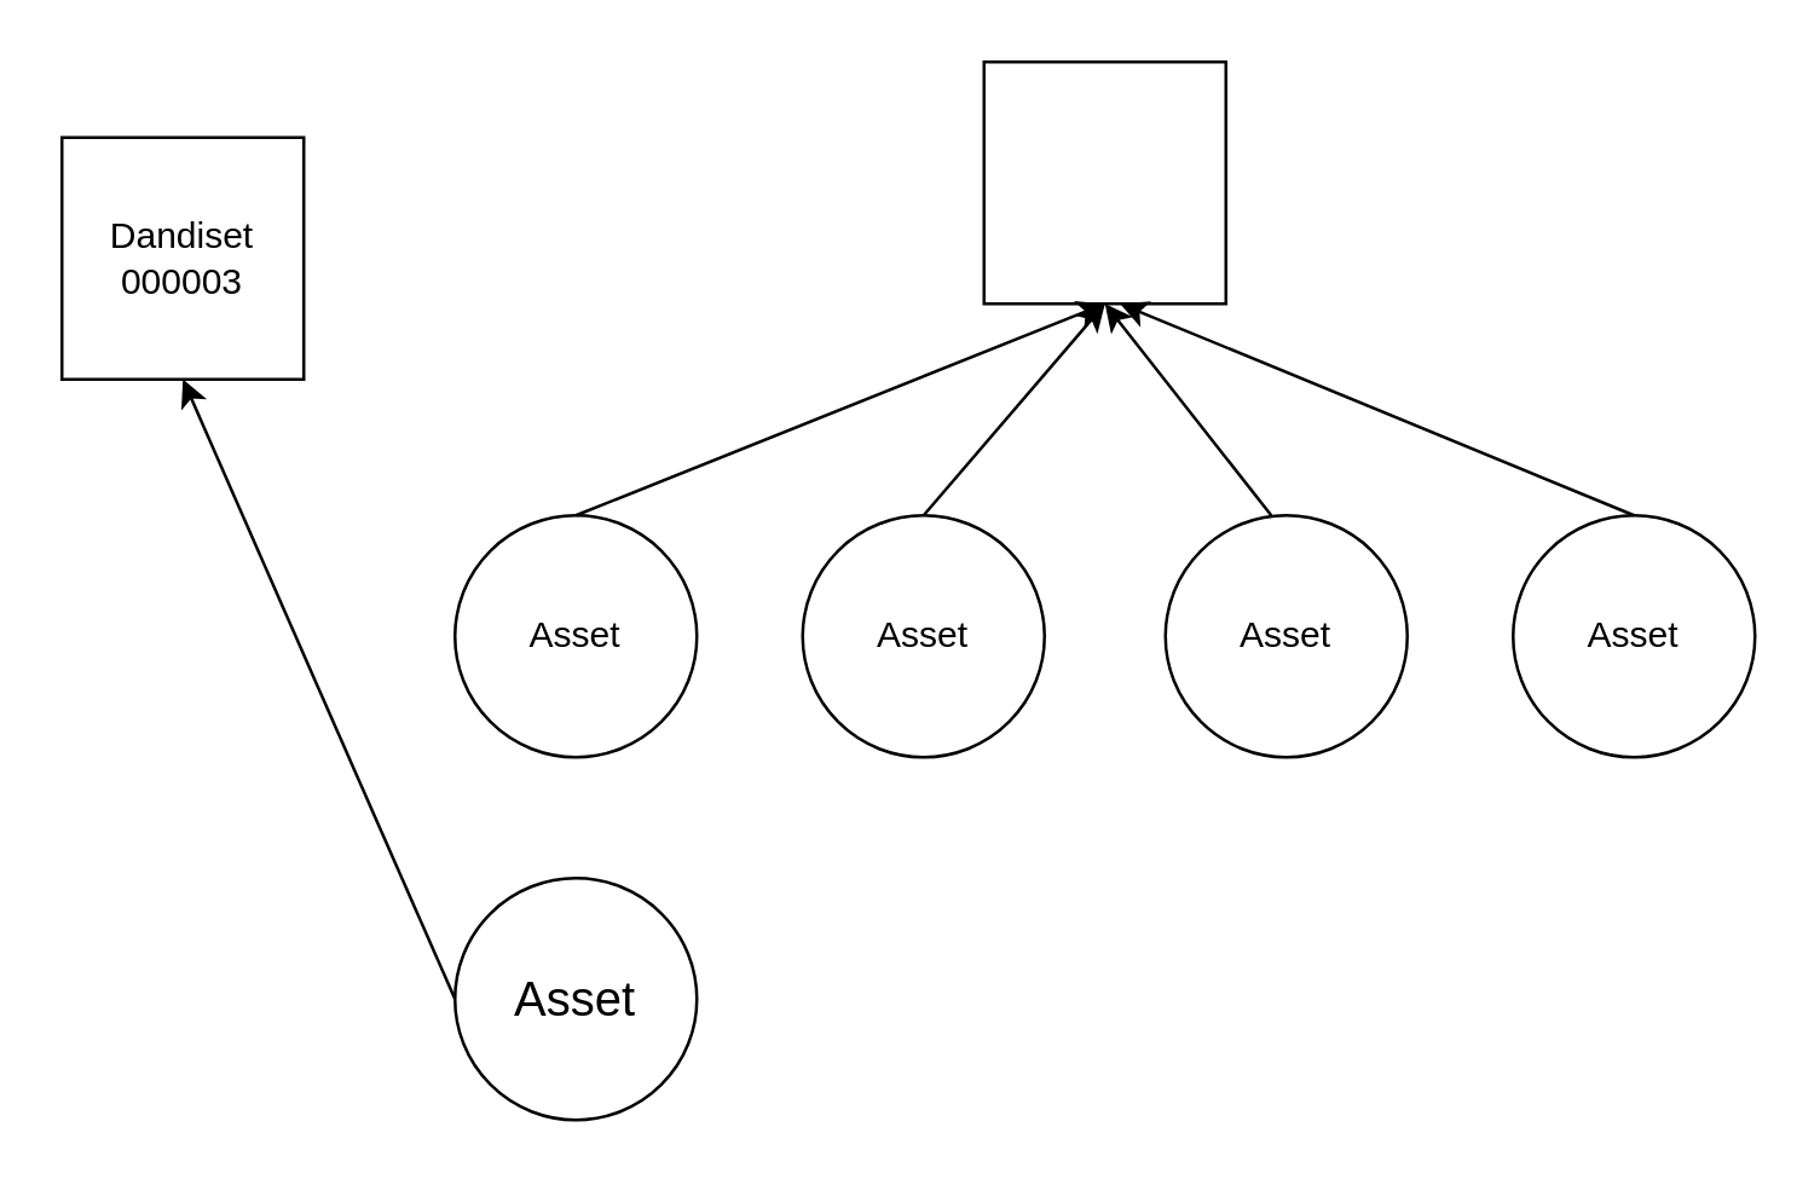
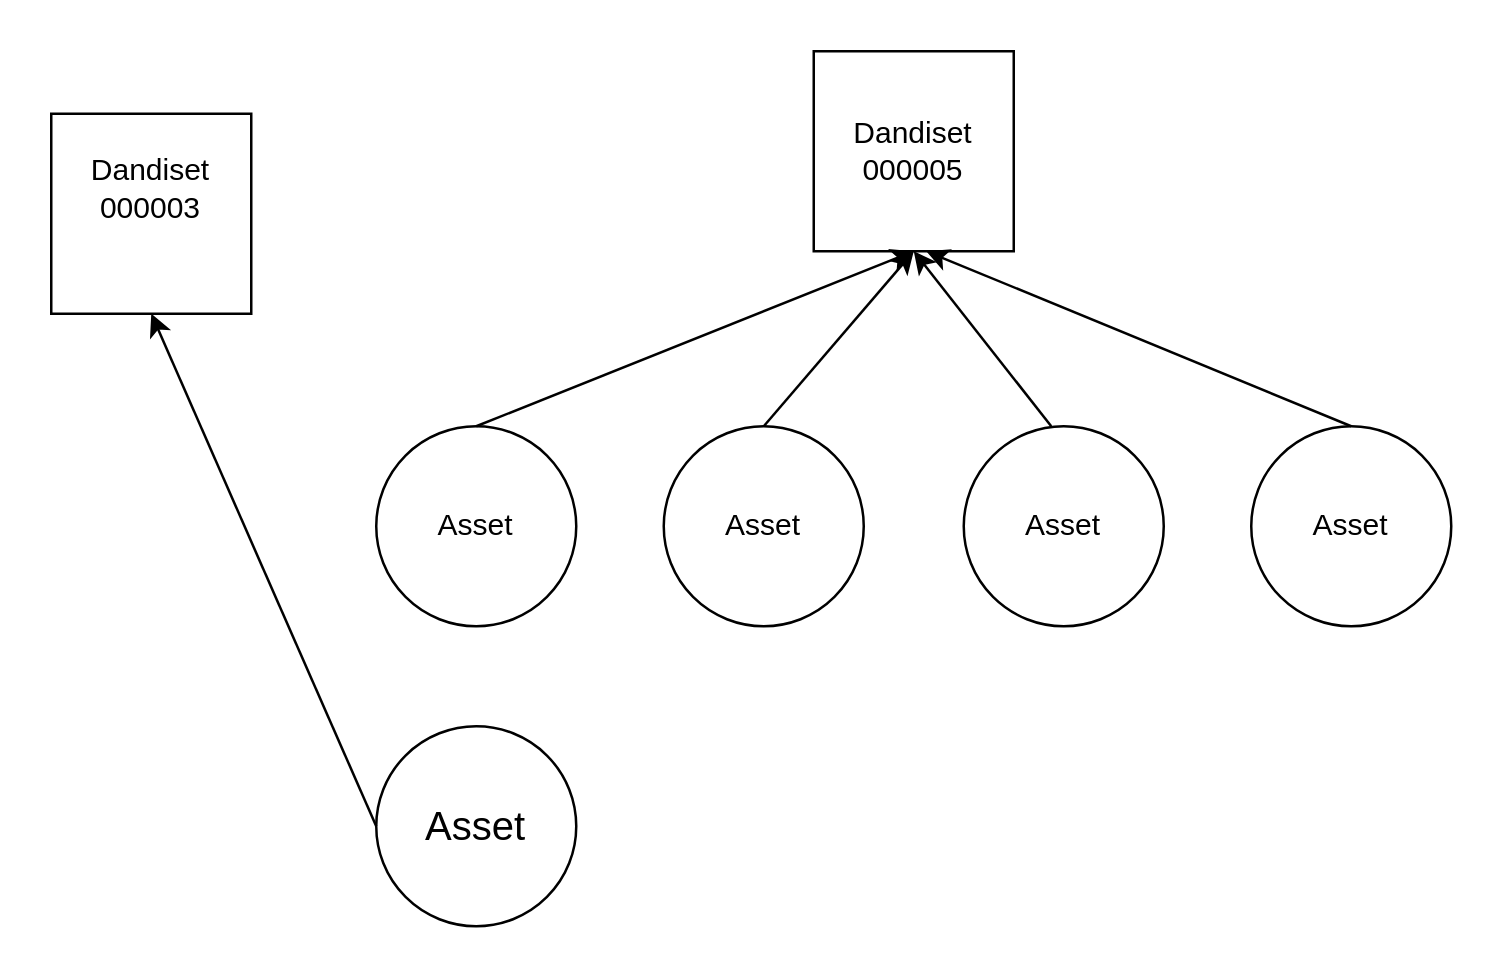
  <mxCell id="0" />
  <mxCell id="1" parent="0" />
  <mxCell id="2" value="" style="whiteSpace=wrap;html=1;aspect=fixed;" parent="1" vertex="1"><mxGeometry x="325" y="20" width="80" height="80" as="geometry" /></mxCell>
+ <mxCell id="3" value="Dandiset 000005" style="text;html=1;align=center;verticalAlign=middle;whiteSpace=wrap;rounded=0;" parent="1" vertex="1"><mxGeometry x="335" y="45" width="60" height="30" as="geometry" /></mxCell>
  <mxCell id="4" value="" style="ellipse;whiteSpace=wrap;html=1;aspect=fixed;" parent="1" vertex="1"><mxGeometry x="150" y="170" width="80" height="80" as="geometry" /></mxCell>
  <mxCell id="5" value="Asset" style="text;html=1;align=center;verticalAlign=middle;whiteSpace=wrap;rounded=0;" parent="1" vertex="1"><mxGeometry x="160" y="195" width="60" height="30" as="geometry" /></mxCell>
  <mxCell id="6" value="" style="ellipse;whiteSpace=wrap;html=1;aspect=fixed;" parent="1" vertex="1"><mxGeometry x="265" y="170" width="80" height="80" as="geometry" /></mxCell>
  <mxCell id="7" value="Asset" style="text;html=1;align=center;verticalAlign=middle;whiteSpace=wrap;rounded=0;" parent="1" vertex="1"><mxGeometry x="275" y="195" width="60" height="30" as="geometry" /></mxCell>
  <mxCell id="8" value="" style="ellipse;whiteSpace=wrap;html=1;aspect=fixed;" parent="1" vertex="1"><mxGeometry x="385" y="170" width="80" height="80" as="geometry" /></mxCell>
  <mxCell id="9" value="Asset" style="text;html=1;align=center;verticalAlign=middle;whiteSpace=wrap;rounded=0;" parent="1" vertex="1"><mxGeometry x="395" y="195" width="60" height="30" as="geometry" /></mxCell>
  <mxCell id="10" value="" style="ellipse;whiteSpace=wrap;html=1;aspect=fixed;" parent="1" vertex="1"><mxGeometry x="500" y="170" width="80" height="80" as="geometry" /></mxCell>
  <mxCell id="11" value="Asset" style="text;html=1;align=center;verticalAlign=middle;whiteSpace=wrap;rounded=0;" parent="1" vertex="1"><mxGeometry x="510" y="195" width="60" height="30" as="geometry" /></mxCell>
  <mxCell id="12" value="" style="endArrow=classic;html=1;rounded=0;entryX=0.5;entryY=1;entryDx=0;entryDy=0;" parent="1" target="2" edge="1"><mxGeometry width="50" height="50" relative="1" as="geometry"><mxPoint x="190" y="170" as="sourcePoint" /><mxPoint x="240" y="120" as="targetPoint" /></mxGeometry></mxCell>
  <mxCell id="13" value="" style="endArrow=classic;html=1;rounded=0;entryX=0.5;entryY=1;entryDx=0;entryDy=0;" parent="1" target="2" edge="1"><mxGeometry width="50" height="50" relative="1" as="geometry"><mxPoint x="305" y="170" as="sourcePoint" /><mxPoint x="355" y="120" as="targetPoint" /></mxGeometry></mxCell>
  <mxCell id="14" value="" style="endArrow=classic;html=1;rounded=0;entryX=0.5;entryY=1;entryDx=0;entryDy=0;" parent="1" target="2" edge="1"><mxGeometry width="50" height="50" relative="1" as="geometry"><mxPoint x="420" y="170" as="sourcePoint" /><mxPoint x="470" y="120" as="targetPoint" /></mxGeometry></mxCell>
  <mxCell id="15" value="" style="endArrow=classic;html=1;rounded=0;" parent="1" edge="1"><mxGeometry width="50" height="50" relative="1" as="geometry"><mxPoint x="540" y="170" as="sourcePoint" /><mxPoint x="370" y="100" as="targetPoint" /></mxGeometry></mxCell>
  <mxCell id="16" value="" style="whiteSpace=wrap;html=1;aspect=fixed;" parent="1" vertex="1"><mxGeometry x="20" y="45" width="80" height="80" as="geometry" /></mxCell>
- <mxCell id="17" value="Dandiset 000003" style="text;html=1;align=center;verticalAlign=middle;whiteSpace=wrap;rounded=0;" parent="1" vertex="1"><mxGeometry x="30" y="70" width="60" height="30" as="geometry" /></mxCell>
+ <mxCell id="17" value="Dandiset 000003" style="text;html=1;align=center;verticalAlign=middle;whiteSpace=wrap;rounded=0;" parent="1" vertex="1"><mxGeometry x="30" y="60" width="60" height="30" as="geometry" /></mxCell>
  <mxCell id="18" value="" style="ellipse;whiteSpace=wrap;html=1;fillColor=#FFFFFF;strokeColor=#000000;" parent="1" vertex="1"><mxGeometry x="150" y="290" width="80" height="80" as="geometry" /></mxCell>
  <mxCell id="19" value="Asset" style="text;strokeColor=none;fillColor=none;html=1;align=center;verticalAlign=middle;whiteSpace=wrap;rounded=0;fontSize=16;" parent="1" vertex="1"><mxGeometry x="160" y="315" width="60" height="30" as="geometry" /></mxCell>
  <mxCell id="20" value="" style="endArrow=classic;html=1;rounded=0;exitX=0;exitY=0.5;exitDx=0;exitDy=0;entryX=0.5;entryY=1;entryDx=0;entryDy=0;" edge="1" parent="1"><mxGeometry width="50" height="50" relative="1" as="geometry"><mxPoint x="150" y="330" as="sourcePoint" /><mxPoint x="60" y="125" as="targetPoint" /></mxGeometry></mxCell>
